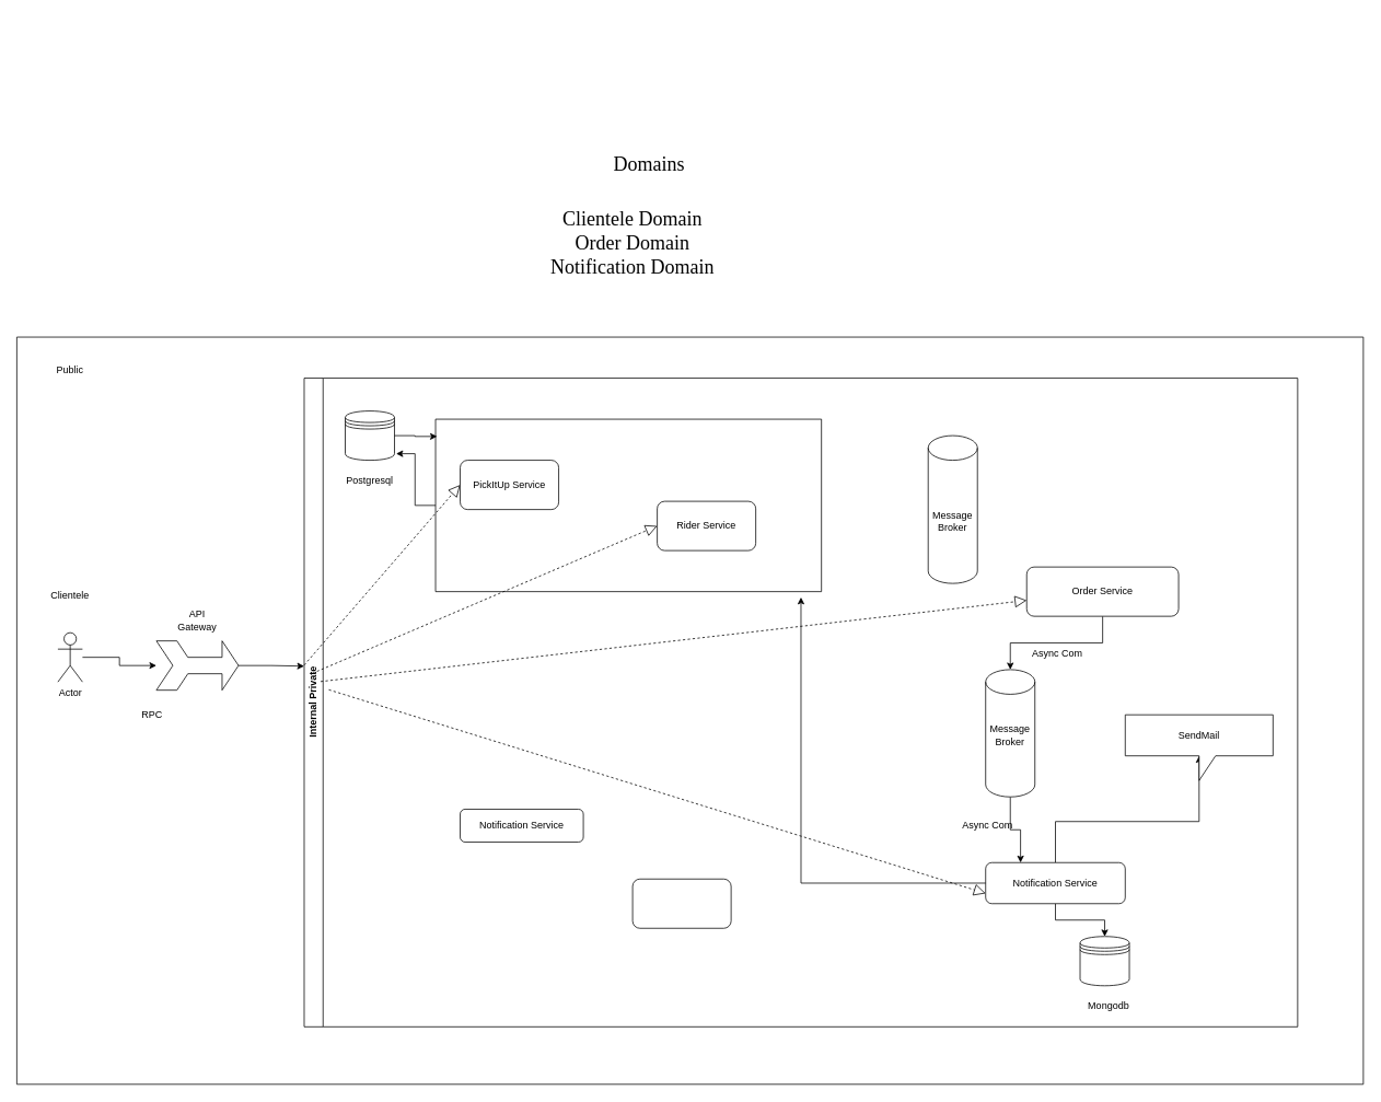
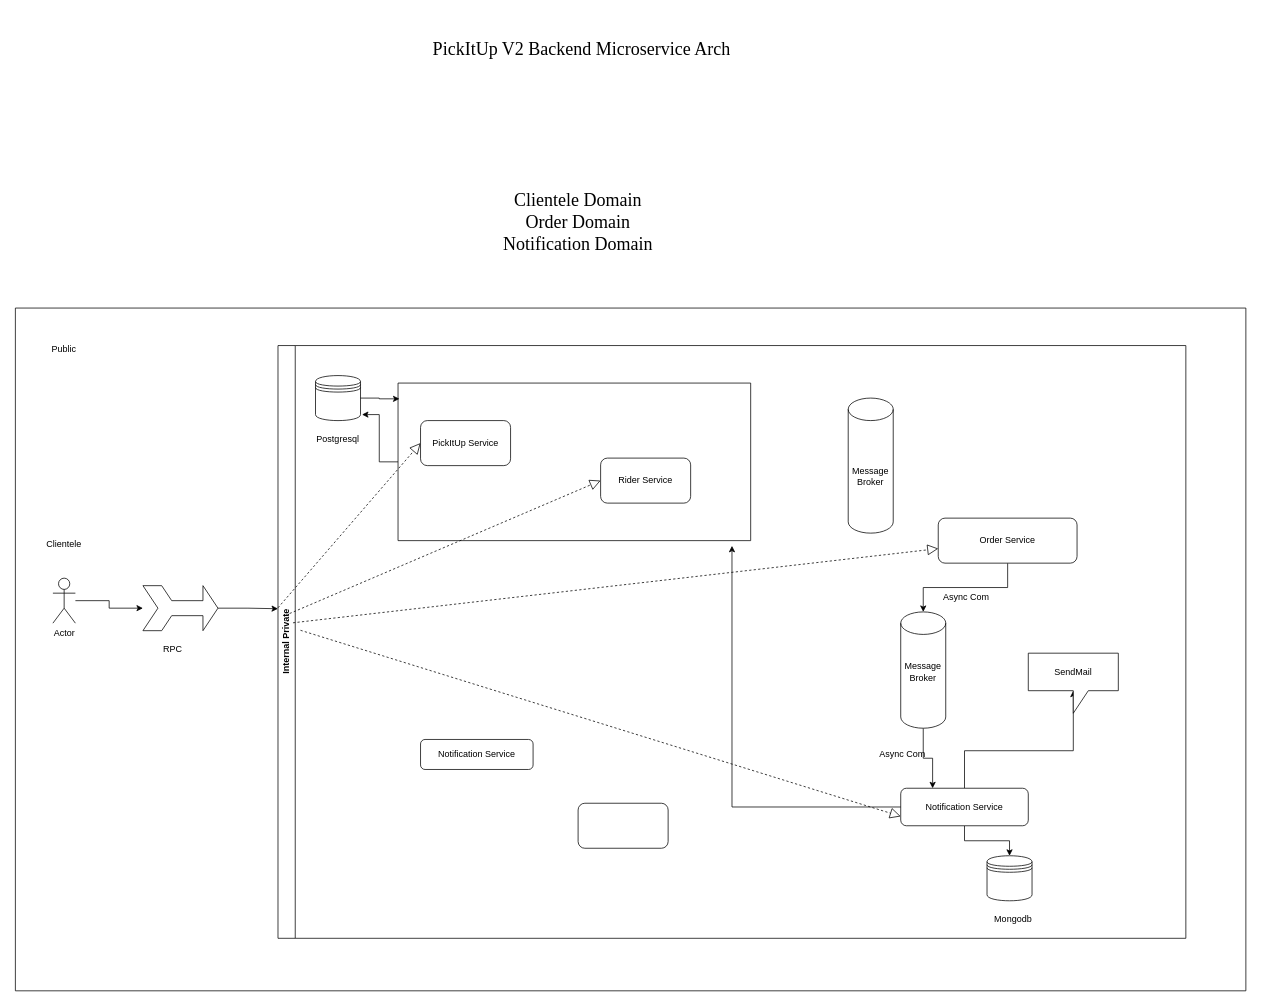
  <mxCell id="0" />
  <mxCell id="1" parent="0" />
- <mxCell id="3" value="&lt;font style=&quot;font-size: 24px;&quot; face=&quot;Georgia&quot;&gt;Domains&lt;/font&gt;" style="text;html=1;align=center;verticalAlign=middle;resizable=0;points=[];autosize=1;strokeColor=none;fillColor=none;" vertex="1" parent="1"><mxGeometry x="730" y="180" width="120" height="40" as="geometry" /></mxCell>
+ <mxCell id="2" value="&lt;font style=&quot;font-size: 24px;&quot; face=&quot;Georgia&quot;&gt;PickItUp V2 Backend Microservice Arch&lt;/font&gt;" style="text;html=1;align=center;verticalAlign=middle;whiteSpace=wrap;rounded=0;" vertex="1" parent="1"><mxGeometry x="560" y="20" width="430" height="90" as="geometry" /></mxCell>
  <mxCell id="4" value="&lt;font face=&quot;Georgia&quot;&gt;&lt;span style=&quot;font-size: 24px;&quot;&gt;Clientele Domain&lt;/span&gt;&lt;/font&gt;&lt;div&gt;&lt;div&gt;&lt;font face=&quot;Georgia&quot;&gt;&lt;span style=&quot;font-size: 24px;&quot;&gt;Order Domain&lt;/span&gt;&lt;/font&gt;&lt;/div&gt;&lt;div&gt;&lt;font face=&quot;Georgia&quot;&gt;&lt;span style=&quot;font-size: 24px;&quot;&gt;Notification Domain&lt;/span&gt;&lt;/font&gt;&lt;/div&gt;&lt;div&gt;&lt;font face=&quot;Georgia&quot;&gt;&lt;span style=&quot;font-size: 24px;&quot;&gt;&lt;br&gt;&lt;/span&gt;&lt;/font&gt;&lt;/div&gt;&lt;/div&gt;" style="text;html=1;align=center;verticalAlign=middle;whiteSpace=wrap;rounded=0;" vertex="1" parent="1"><mxGeometry x="580" y="240" width="380" height="140" as="geometry" /></mxCell>
  <mxCell id="5" value="" style="swimlane;startSize=0;" vertex="1" parent="1"><mxGeometry x="20" y="410" width="1640" height="910" as="geometry" /></mxCell>
  <mxCell id="6" value="" style="edgeStyle=orthogonalEdgeStyle;rounded=0;orthogonalLoop=1;jettySize=auto;html=1;" edge="1" parent="5" source="7" target="9"><mxGeometry relative="1" as="geometry" /></mxCell>
  <mxCell id="7" value="Actor" style="shape=umlActor;verticalLabelPosition=bottom;verticalAlign=top;html=1;outlineConnect=0;" vertex="1" parent="5"><mxGeometry x="50" y="360" width="30" height="60" as="geometry" /></mxCell>
- <mxCell id="8" value="Public" style="text;html=1;align=center;verticalAlign=middle;whiteSpace=wrap;rounded=0;" vertex="1" parent="5"><mxGeometry x="35" y="25" width="60" height="30" as="geometry" /></mxCell>
+ <mxCell id="8" value="Public" style="text;html=1;align=center;verticalAlign=middle;whiteSpace=wrap;rounded=0;" vertex="1" parent="5"><mxGeometry x="35" y="40" width="60" height="30" as="geometry" /></mxCell>
  <mxCell id="9" value="" style="html=1;shadow=0;dashed=0;align=center;verticalAlign=middle;shape=mxgraph.arrows2.tailedNotchedArrow;dy1=10;dx1=20;notch=20;arrowHead=20;dx2=25;dy2=30;" vertex="1" parent="5"><mxGeometry x="170" y="370" width="100" height="60" as="geometry" /></mxCell>
- <mxCell id="10" value="API Gateway" style="text;html=1;align=center;verticalAlign=middle;whiteSpace=wrap;rounded=0;" vertex="1" parent="5"><mxGeometry x="190" y="330" width="60" height="30" as="geometry" /></mxCell>
  <mxCell id="11" value="Clientele" style="text;html=1;align=center;verticalAlign=middle;whiteSpace=wrap;rounded=0;" vertex="1" parent="5"><mxGeometry x="35" y="300" width="60" height="30" as="geometry" /></mxCell>
  <mxCell id="12" value="Internal Private" style="swimlane;horizontal=0;whiteSpace=wrap;html=1;" vertex="1" parent="5"><mxGeometry x="350" y="50" width="1210" height="790" as="geometry" /></mxCell>
  <mxCell id="13" value="" style="endArrow=block;dashed=1;endFill=0;endSize=12;html=1;rounded=0;" edge="1" parent="12"><mxGeometry width="160" relative="1" as="geometry"><mxPoint y="349.5" as="sourcePoint" /><mxPoint x="190" y="130" as="targetPoint" /></mxGeometry></mxCell>
  <mxCell id="14" value="" style="endArrow=block;dashed=1;endFill=0;endSize=12;html=1;rounded=0;entryX=0;entryY=0.5;entryDx=0;entryDy=0;" edge="1" parent="12" target="23"><mxGeometry width="160" relative="1" as="geometry"><mxPoint x="10" y="359.5" as="sourcePoint" /><mxPoint x="340" y="200" as="targetPoint" /></mxGeometry></mxCell>
  <mxCell id="15" value="" style="endArrow=block;dashed=1;endFill=0;endSize=12;html=1;rounded=0;" edge="1" parent="12" target="18"><mxGeometry width="160" relative="1" as="geometry"><mxPoint x="20" y="369.5" as="sourcePoint" /><mxPoint x="410" y="370" as="targetPoint" /></mxGeometry></mxCell>
  <mxCell id="16" value="" style="endArrow=block;dashed=1;endFill=0;endSize=12;html=1;rounded=0;entryX=0;entryY=0.75;entryDx=0;entryDy=0;" edge="1" parent="12" target="21"><mxGeometry width="160" relative="1" as="geometry"><mxPoint x="30" y="379.5" as="sourcePoint" /><mxPoint x="800" y="530" as="targetPoint" /></mxGeometry></mxCell>
  <mxCell id="17" style="edgeStyle=orthogonalEdgeStyle;rounded=0;orthogonalLoop=1;jettySize=auto;html=1;" edge="1" parent="12" source="18" target="35"><mxGeometry relative="1" as="geometry" /></mxCell>
  <mxCell id="18" value="Order Service" style="rounded=1;whiteSpace=wrap;html=1;" vertex="1" parent="12"><mxGeometry x="880" y="230" width="185" height="60" as="geometry" /></mxCell>
  <mxCell id="19" style="edgeStyle=orthogonalEdgeStyle;rounded=0;orthogonalLoop=1;jettySize=auto;html=1;entryX=0.5;entryY=0;entryDx=0;entryDy=0;" edge="1" parent="12" source="21" target="31"><mxGeometry relative="1" as="geometry" /></mxCell>
  <mxCell id="20" style="edgeStyle=orthogonalEdgeStyle;rounded=0;orthogonalLoop=1;jettySize=auto;html=1;" edge="1" parent="12" source="21" target="33"><mxGeometry relative="1" as="geometry" /></mxCell>
  <mxCell id="21" value="Notification Service" style="rounded=1;whiteSpace=wrap;html=1;" vertex="1" parent="12"><mxGeometry x="830" y="590" width="170" height="50" as="geometry" /></mxCell>
  <mxCell id="22" value="" style="rounded=1;whiteSpace=wrap;html=1;" vertex="1" parent="12"><mxGeometry x="400" y="610" width="120" height="60" as="geometry" /></mxCell>
  <mxCell id="23" value="Rider Service" style="rounded=1;whiteSpace=wrap;html=1;" vertex="1" parent="12"><mxGeometry x="430" y="150" width="120" height="60" as="geometry" /></mxCell>
  <mxCell id="24" value="Notification Service" style="rounded=1;whiteSpace=wrap;html=1;" vertex="1" parent="12"><mxGeometry x="190" y="525" width="150" height="40" as="geometry" /></mxCell>
  <mxCell id="25" value="PickItUp Service" style="rounded=1;whiteSpace=wrap;html=1;" vertex="1" parent="12"><mxGeometry x="190" y="100" width="120" height="60" as="geometry" /></mxCell>
  <mxCell id="26" value="" style="swimlane;startSize=0;" vertex="1" parent="12"><mxGeometry x="160" y="50" width="470" height="210" as="geometry" /></mxCell>
  <mxCell id="27" value="" style="shape=datastore;whiteSpace=wrap;html=1;" vertex="1" parent="12"><mxGeometry x="50" y="40" width="60" height="60" as="geometry" /></mxCell>
  <mxCell id="28" style="edgeStyle=orthogonalEdgeStyle;rounded=0;orthogonalLoop=1;jettySize=auto;html=1;entryX=0.004;entryY=0.1;entryDx=0;entryDy=0;entryPerimeter=0;" edge="1" parent="12" source="27" target="26"><mxGeometry relative="1" as="geometry" /></mxCell>
  <mxCell id="29" style="edgeStyle=orthogonalEdgeStyle;rounded=0;orthogonalLoop=1;jettySize=auto;html=1;entryX=1.033;entryY=0.867;entryDx=0;entryDy=0;entryPerimeter=0;" edge="1" parent="12" source="26" target="27"><mxGeometry relative="1" as="geometry" /></mxCell>
  <mxCell id="30" value="Postgresql" style="text;html=1;align=center;verticalAlign=middle;whiteSpace=wrap;rounded=0;" vertex="1" parent="12"><mxGeometry x="50" y="110" width="60" height="30" as="geometry" /></mxCell>
  <mxCell id="31" value="" style="shape=datastore;whiteSpace=wrap;html=1;" vertex="1" parent="12"><mxGeometry x="945" y="680" width="60" height="60" as="geometry" /></mxCell>
  <mxCell id="32" value="Mongodb" style="text;html=1;align=center;verticalAlign=middle;whiteSpace=wrap;rounded=0;" vertex="1" parent="12"><mxGeometry x="950" y="750" width="60" height="30" as="geometry" /></mxCell>
- <mxCell id="33" value="SendMail" style="shape=callout;whiteSpace=wrap;html=1;perimeter=calloutPerimeter;" vertex="1" parent="12"><mxGeometry x="1000" y="410" width="180" height="80" as="geometry" /></mxCell>
+ <mxCell id="33" value="SendMail" style="shape=callout;whiteSpace=wrap;html=1;perimeter=calloutPerimeter;" vertex="1" parent="12"><mxGeometry x="1000" y="410" width="120" height="80" as="geometry" /></mxCell>
  <mxCell id="34" style="edgeStyle=orthogonalEdgeStyle;rounded=0;orthogonalLoop=1;jettySize=auto;html=1;entryX=0.25;entryY=0;entryDx=0;entryDy=0;" edge="1" parent="12" source="35" target="21"><mxGeometry relative="1" as="geometry" /></mxCell>
  <mxCell id="35" value="" style="shape=cylinder3;whiteSpace=wrap;html=1;boundedLbl=1;backgroundOutline=1;size=15;" vertex="1" parent="12"><mxGeometry x="830" y="355" width="60" height="155" as="geometry" /></mxCell>
  <mxCell id="36" value="Message&lt;div&gt;Broker&lt;/div&gt;" style="text;html=1;align=center;verticalAlign=middle;whiteSpace=wrap;rounded=0;" vertex="1" parent="12"><mxGeometry x="830" y="420" width="60" height="30" as="geometry" /></mxCell>
  <mxCell id="37" value="Async Com" style="text;html=1;align=center;verticalAlign=middle;whiteSpace=wrap;rounded=0;" vertex="1" parent="12"><mxGeometry x="845" y="320" width="145" height="30" as="geometry" /></mxCell>
  <mxCell id="38" value="Async Com" style="text;html=1;align=center;verticalAlign=middle;whiteSpace=wrap;rounded=0;" vertex="1" parent="12"><mxGeometry x="760" y="530" width="145" height="30" as="geometry" /></mxCell>
  <mxCell id="39" value="" style="shape=cylinder3;whiteSpace=wrap;html=1;boundedLbl=1;backgroundOutline=1;size=15;" vertex="1" parent="12"><mxGeometry x="760" y="70" width="60" height="180" as="geometry" /></mxCell>
  <mxCell id="40" value="Message Broker" style="text;html=1;align=center;verticalAlign=middle;whiteSpace=wrap;rounded=0;" vertex="1" parent="12"><mxGeometry x="760" y="160" width="60" height="30" as="geometry" /></mxCell>
  <mxCell id="41" style="edgeStyle=orthogonalEdgeStyle;rounded=0;orthogonalLoop=1;jettySize=auto;html=1;entryX=0.947;entryY=1.033;entryDx=0;entryDy=0;entryPerimeter=0;" edge="1" parent="12" source="21" target="26"><mxGeometry relative="1" as="geometry" /></mxCell>
  <mxCell id="42" style="edgeStyle=orthogonalEdgeStyle;rounded=0;orthogonalLoop=1;jettySize=auto;html=1;entryX=0;entryY=0.444;entryDx=0;entryDy=0;entryPerimeter=0;" edge="1" parent="5" source="9" target="12"><mxGeometry relative="1" as="geometry" /></mxCell>
- <mxCell id="43" value="RPC" style="text;html=1;align=center;verticalAlign=middle;whiteSpace=wrap;rounded=0;" vertex="1" parent="5"><mxGeometry x="135" y="445" width="60" height="30" as="geometry" /></mxCell>
+ <mxCell id="43" value="RPC" style="text;html=1;align=center;verticalAlign=middle;whiteSpace=wrap;rounded=0;" vertex="1" parent="5"><mxGeometry x="180" y="440" width="60" height="30" as="geometry" /></mxCell>
